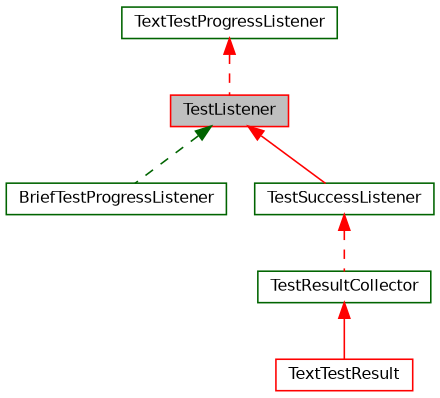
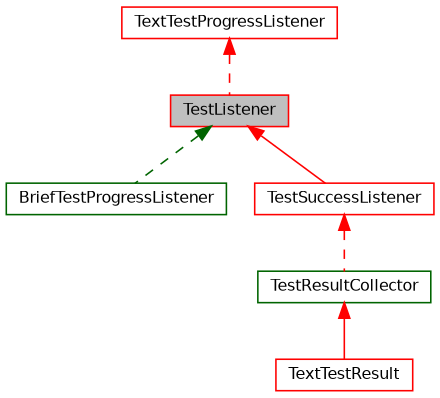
  digraph {
    node [color=red fillcolor=white fontname=Helvetica fontsize=10 shape=record style=filled]
    edge [color=red dir=back fontname=Helvetica fontsize=10 labelfontname=Helvetica labelfontsize=10 style=dashed]
    n1 [fillcolor=grey75 fontcolor=black height=0.2 label=TestListener width=0.4]
    n2 [color=darkgreen height=0.2 label=BriefTestProgressListener width=0.4]
-   n3 [color=darkgreen height=0.2 label=TestSuccessListener width=0.4]
+   n3 [height=0.2 label=TestSuccessListener width=0.4]
    n4 [color=darkgreen height=0.2 label=TestResultCollector width=0.4]
-   n5 [color=darkgreen height=0.2 label=TextTestProgressListener width=0.4]
+   n5 [height=0.2 label=TextTestProgressListener width=0.4]
    n6 [height=0.2 label=TextTestResult width=0.4]
    n1 -> n2 [color=darkgreen]
    n1 -> n3 [style=solid]
    n3 -> n4
    n4 -> n6 [style=solid]
    n5 -> n1
  }
